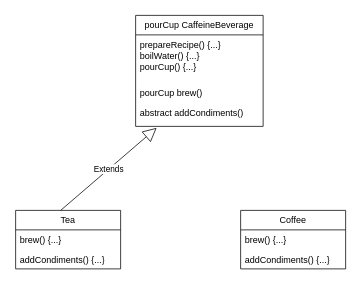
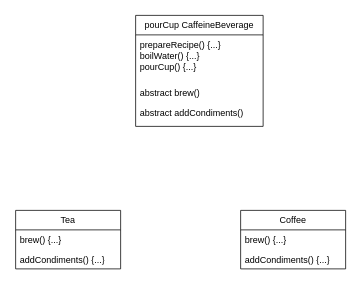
  <mxCell id="0" />
  <mxCell id="1" parent="0" />
  <mxCell id="2" value="pourCup&amp;nbsp;CaffeineBeverage" style="swimlane;fontStyle=0;childLayout=stackLayout;horizontal=1;startSize=26;fillColor=none;horizontalStack=0;resizeParent=1;resizeParentMax=0;resizeLast=0;collapsible=1;marginBottom=0;whiteSpace=wrap;html=1;" parent="1" vertex="1"><mxGeometry x="180" y="20" width="170" height="148" as="geometry" /></mxCell>
  <mxCell id="3" value="prepareRecipe() {...}&lt;div&gt;boilWater() {...}&lt;br&gt;&lt;/div&gt;&lt;div&gt;pourCup() {...}&lt;br&gt;&lt;/div&gt;" style="text;strokeColor=none;fillColor=none;align=left;verticalAlign=top;spacingLeft=4;spacingRight=4;overflow=hidden;rotatable=0;points=[[0,0.5],[1,0.5]];portConstraint=eastwest;whiteSpace=wrap;html=1;" parent="2" vertex="1"><mxGeometry y="26" width="170" height="64" as="geometry" /></mxCell>
- <mxCell id="4" value="pourCup&amp;nbsp;brew()" style="text;strokeColor=none;fillColor=none;align=left;verticalAlign=top;spacingLeft=4;spacingRight=4;overflow=hidden;rotatable=0;points=[[0,0.5],[1,0.5]];portConstraint=eastwest;whiteSpace=wrap;html=1;" parent="2" vertex="1"><mxGeometry y="90" width="170" height="26" as="geometry" /></mxCell>
+ <mxCell id="4" value="abstract&amp;nbsp;brew()" style="text;strokeColor=none;fillColor=none;align=left;verticalAlign=top;spacingLeft=4;spacingRight=4;overflow=hidden;rotatable=0;points=[[0,0.5],[1,0.5]];portConstraint=eastwest;whiteSpace=wrap;html=1;" parent="2" vertex="1"><mxGeometry y="90" width="170" height="26" as="geometry" /></mxCell>
  <mxCell id="5" value="abstract&amp;nbsp;addCondiments()" style="text;strokeColor=none;fillColor=none;align=left;verticalAlign=top;spacingLeft=4;spacingRight=4;overflow=hidden;rotatable=0;points=[[0,0.5],[1,0.5]];portConstraint=eastwest;whiteSpace=wrap;html=1;" parent="2" vertex="1"><mxGeometry y="116" width="170" height="32" as="geometry" /></mxCell>
  <mxCell id="6" value="Tea" style="swimlane;fontStyle=0;childLayout=stackLayout;horizontal=1;startSize=26;fillColor=none;horizontalStack=0;resizeParent=1;resizeParentMax=0;resizeLast=0;collapsible=1;marginBottom=0;whiteSpace=wrap;html=1;" parent="1" vertex="1"><mxGeometry x="20" y="280" width="140" height="78" as="geometry" /></mxCell>
  <mxCell id="7" value="brew() {...}" style="text;strokeColor=none;fillColor=none;align=left;verticalAlign=top;spacingLeft=4;spacingRight=4;overflow=hidden;rotatable=0;points=[[0,0.5],[1,0.5]];portConstraint=eastwest;whiteSpace=wrap;html=1;" parent="6" vertex="1"><mxGeometry y="26" width="140" height="26" as="geometry" /></mxCell>
  <mxCell id="8" value="addCondiments() {...}" style="text;strokeColor=none;fillColor=none;align=left;verticalAlign=top;spacingLeft=4;spacingRight=4;overflow=hidden;rotatable=0;points=[[0,0.5],[1,0.5]];portConstraint=eastwest;whiteSpace=wrap;html=1;" parent="6" vertex="1"><mxGeometry y="52" width="140" height="26" as="geometry" /></mxCell>
  <mxCell id="9" value="Coffee" style="swimlane;fontStyle=0;childLayout=stackLayout;horizontal=1;startSize=26;fillColor=none;horizontalStack=0;resizeParent=1;resizeParentMax=0;resizeLast=0;collapsible=1;marginBottom=0;whiteSpace=wrap;html=1;" parent="1" vertex="1"><mxGeometry x="320" y="280" width="140" height="78" as="geometry" /></mxCell>
  <mxCell id="10" value="brew() {...}" style="text;strokeColor=none;fillColor=none;align=left;verticalAlign=top;spacingLeft=4;spacingRight=4;overflow=hidden;rotatable=0;points=[[0,0.5],[1,0.5]];portConstraint=eastwest;whiteSpace=wrap;html=1;" parent="9" vertex="1"><mxGeometry y="26" width="140" height="26" as="geometry" /></mxCell>
  <mxCell id="11" value="addCondiments() {...}" style="text;strokeColor=none;fillColor=none;align=left;verticalAlign=top;spacingLeft=4;spacingRight=4;overflow=hidden;rotatable=0;points=[[0,0.5],[1,0.5]];portConstraint=eastwest;whiteSpace=wrap;html=1;" parent="9" vertex="1"><mxGeometry y="52" width="140" height="26" as="geometry" /></mxCell>
- <mxCell id="12" value="Extends" style="endArrow=block;endSize=16;endFill=0;html=1;rounded=0;exitX=0.429;exitY=0;exitDx=0;exitDy=0;exitPerimeter=0;entryX=0.165;entryY=1.063;entryDx=0;entryDy=0;entryPerimeter=0;" parent="1" source="6" target="5" edge="1"><mxGeometry width="160" relative="1" as="geometry"><mxPoint x="70" y="230" as="sourcePoint" /><mxPoint x="230" y="230" as="targetPoint" /></mxGeometry></mxCell>
